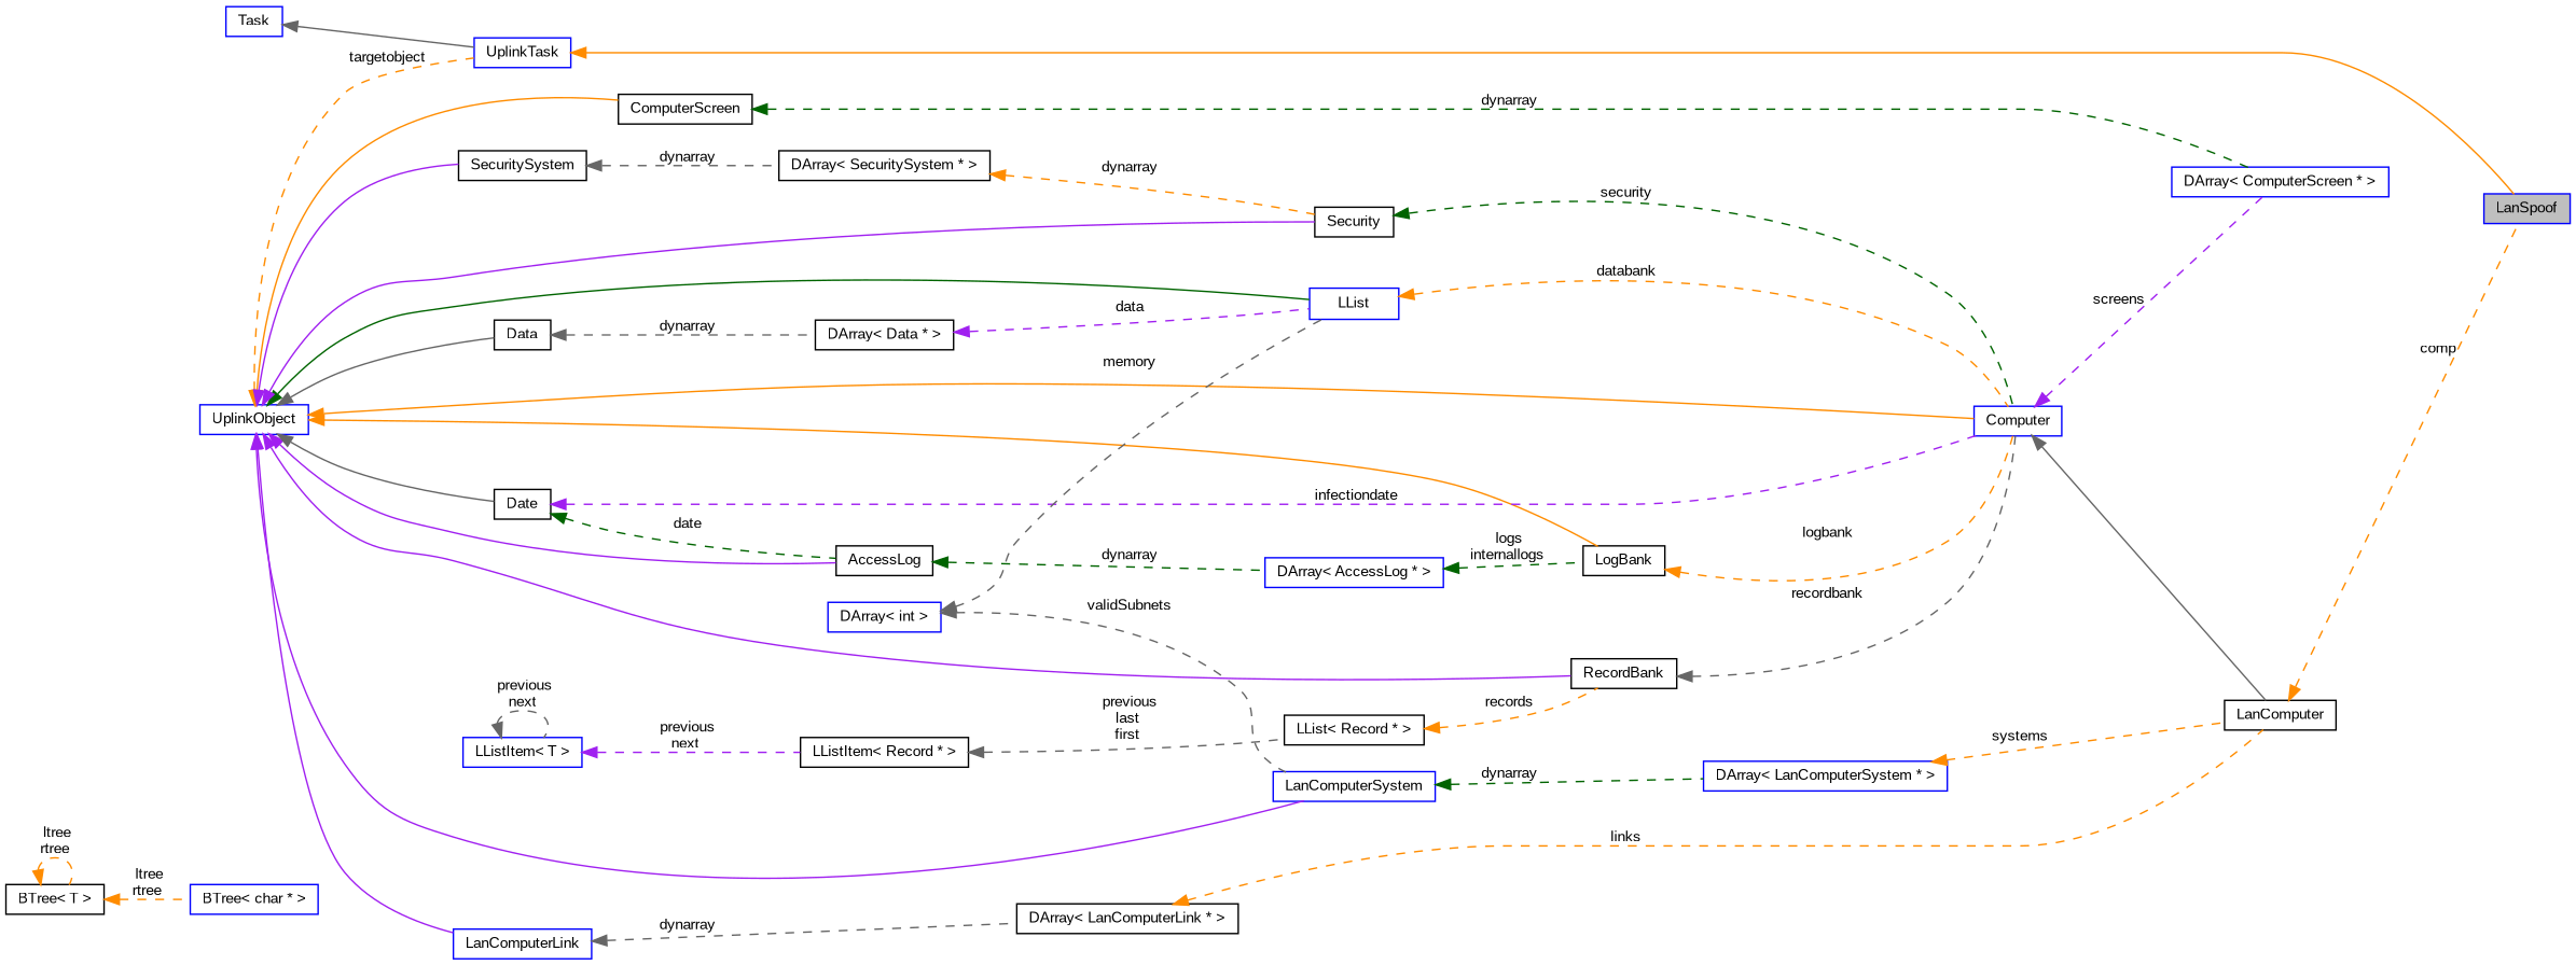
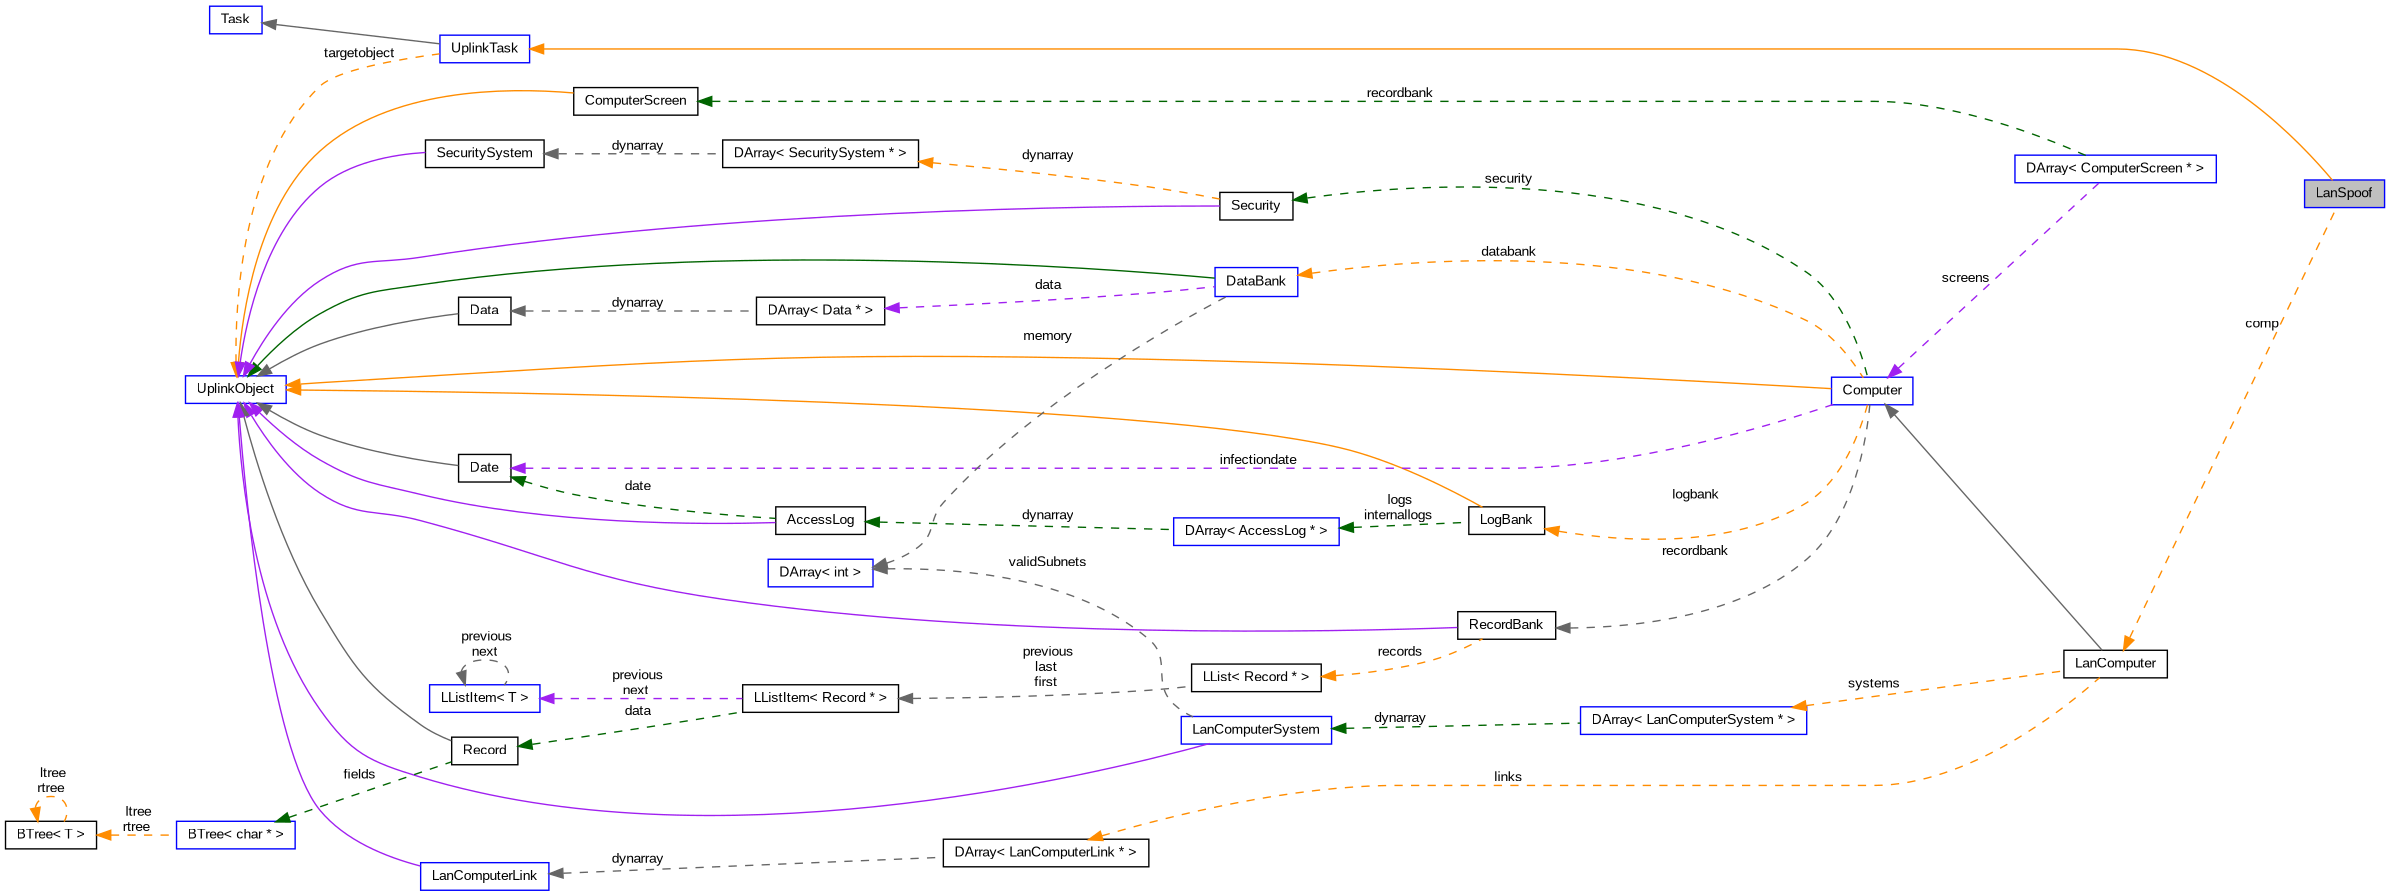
  digraph {
    fontname="Liberation Sans"
    rankdir=LR
    node [color=black fillcolor=white fontname="Liberation Sans" fontsize=10 shape=record style=filled]
    edge [color=darkorange dir=back fontname="Liberation Sans" fontsize=10 labelfontname=Helvetica labelfontsize=10 style=dashed]
    n1 [color=blue fillcolor=grey75 fontcolor=black height=0.2 label=LanSpoof width=0.4]
    n2 [color=blue height=0.2 label=UplinkTask width=0.4]
    n3 [color=blue height=0.2 label=Task width=0.4]
    n4 [color=blue height=0.2 label=UplinkObject width=0.4]
    n5 [color=blue height=0.2 label=Computer width=0.4]
    n6 [height=0.2 label=LogBank width=0.4]
    n7 [height=0.2 label=AccessLog width=0.4]
    n8 [height=0.2 label=Date width=0.4]
    n9 [height=0.2 label=RecordBank width=0.4]
-   n11 [color=blue height=0.2 label=LList width=0.4]
+   n10 [height=0.2 label=Record width=0.4]
+   n11 [color=blue height=0.2 label=DataBank width=0.4]
    n12 [height=0.2 label=Data width=0.4]
    n13 [height=0.2 label=ComputerScreen width=0.4]
    n14 [height=0.2 label=Security width=0.4]
    n15 [height=0.2 label=SecuritySystem width=0.4]
    n16 [color=blue height=0.2 label=LanComputerLink width=0.4]
    n17 [color=blue height=0.2 label=LanComputerSystem width=0.4]
    n18 [height=0.2 label=LanComputer width=0.4]
    n19 [color=blue height=0.2 label="DArray\< ComputerScreen * \>" width=0.4]
    n20 [color=blue height=0.2 label="DArray\< AccessLog * \>" width=0.4]
    n21 [height=0.2 label="LListItem\< Record * \>" width=0.4]
    n22 [height=0.2 label="DArray\< Data * \>" width=0.4]
    n23 [height=0.2 label="DArray\< SecuritySystem * \>" width=0.4]
    n24 [height=0.2 label="DArray\< LanComputerLink * \>" width=0.4]
    n25 [color=blue height=0.2 label="DArray\< LanComputerSystem * \>" width=0.4]
    n26 [height=0.2 label="LList\< Record * \>" width=0.4]
    n27 [color=blue height=0.2 label="BTree\< char * \>" width=0.4]
    n28 [height=0.2 label="BTree\< T \>" width=0.4]
    n29 [color=blue height=0.2 label="LListItem\< T \>" width=0.4]
    n30 [color=blue height=0.2 label="DArray\< int \>" width=0.4]
    n2 -> n1 [style=solid]
    n3 -> n2 [color=gray40 style=solid]
    n4 -> n2 [label=" targetobject"]
    n4 -> n5 [style=solid]
    n4 -> n6 [style=solid]
    n4 -> n7 [color=purple style=solid]
    n4 -> n8 [color=gray40 style=solid]
    n4 -> n9 [color=purple style=solid]
+   n4 -> n10 [color=gray40 style=solid]
    n4 -> n11 [color=darkgreen style=solid]
    n4 -> n12 [color=gray40 style=solid]
    n4 -> n13 [style=solid]
    n4 -> n14 [color=purple style=solid]
    n4 -> n15 [color=purple style=solid]
    n4 -> n16 [color=purple style=solid]
    n4 -> n17 [color=purple style=solid]
    n5 -> n18 [color=gray40 style=solid]
    n5 -> n19 [color=purple label=" screens"]
    n6 -> n5 [label=" logbank"]
    n7 -> n20 [color=darkgreen label=" dynarray"]
    n8 -> n5 [color=purple label=" infectiondate"]
    n8 -> n7 [color=darkgreen label=" date"]
    n9 -> n5 [color=gray40 label=" recordbank"]
+   n10 -> n21 [color=darkgreen label=" data"]
    n11 -> n5 [label=" databank"]
    n12 -> n22 [color=gray40 label=" dynarray"]
-   n13 -> n19 [color=darkgreen label=" dynarray"]
+   n13 -> n19 [color=darkgreen label=" recordbank"]
    n14 -> n5 [color=darkgreen label=" security"]
    n15 -> n23 [color=gray40 label=" dynarray"]
    n16 -> n24 [color=gray40 label=" dynarray"]
    n17 -> n25 [color=darkgreen label=" dynarray"]
    n18 -> n1 [label=" comp"]
    n20 -> n6 [color=darkgreen label=" logs\ninternallogs"]
    n21 -> n26 [color=gray40 label=" previous\nlast\nfirst"]
    n22 -> n11 [color=purple label=" data"]
    n23 -> n14 [label=" dynarray"]
    n24 -> n18 [label=" links"]
    n25 -> n18 [label=" systems"]
    n26 -> n9 [label=" records"]
+   n27 -> n10 [color=darkgreen label=" fields"]
    n28 -> n27 [label=" ltree\nrtree"]
    n28 -> n28 [label=" ltree\nrtree"]
    n29 -> n21 [color=purple label=" previous\nnext"]
    n29 -> n29 [color=gray40 label=" previous\nnext"]
    n30 -> n11 [color=gray40 label=" memory"]
    n30 -> n17 [color=gray40 label=" validSubnets"]
  }
